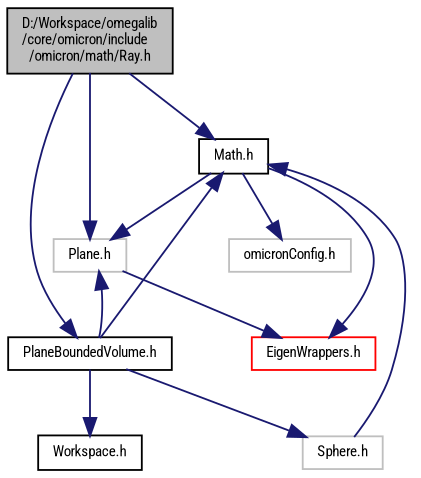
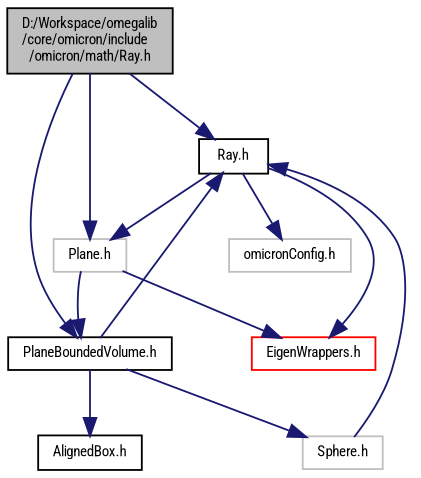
  digraph {
    fontname="Roboto Condensed"
    node [color=black fontname="Roboto Condensed" fontsize=8 shape=record]
    edge [color=midnightblue fontname="Roboto Condensed" fontsize=8 labelfontname="FreeSans.ttf" labelfontsize=8 style=solid]
    n1 [fillcolor=grey75 fontcolor=black height=0.2 label="D:/Workspace/omegalib\l/core/omicron/include\l/omicron/math/Ray.h" style=filled width=0.4]
-   n2 [height=0.2 label="Math.h" width=0.4]
+   n2 [height=0.2 label="Ray.h" width=0.4]
    n3 [color=grey75 height=0.2 label="Plane.h" width=0.4]
    n4 [height=0.2 label="PlaneBoundedVolume.h" width=0.4]
    n5 [color=grey75 height=0.2 label="omicronConfig.h" width=0.4]
    n6 [color=red height=0.2 label="EigenWrappers.h" width=0.4]
-   n7 [height=0.2 label="Workspace.h" width=0.4]
+   n7 [height=0.2 label="AlignedBox.h" width=0.4]
    n8 [color=grey75 height=0.2 label="Sphere.h" width=0.4]
    n1 -> n2
    n1 -> n3
    n1 -> n4
    n2 -> n3
    n2 -> n5
    n2 -> n6
    n3 -> n6
    n4 -> n2
-   n4 -> n3
+   n3 -> n4
    n4 -> n7
    n4 -> n8
    n8 -> n2
  }
